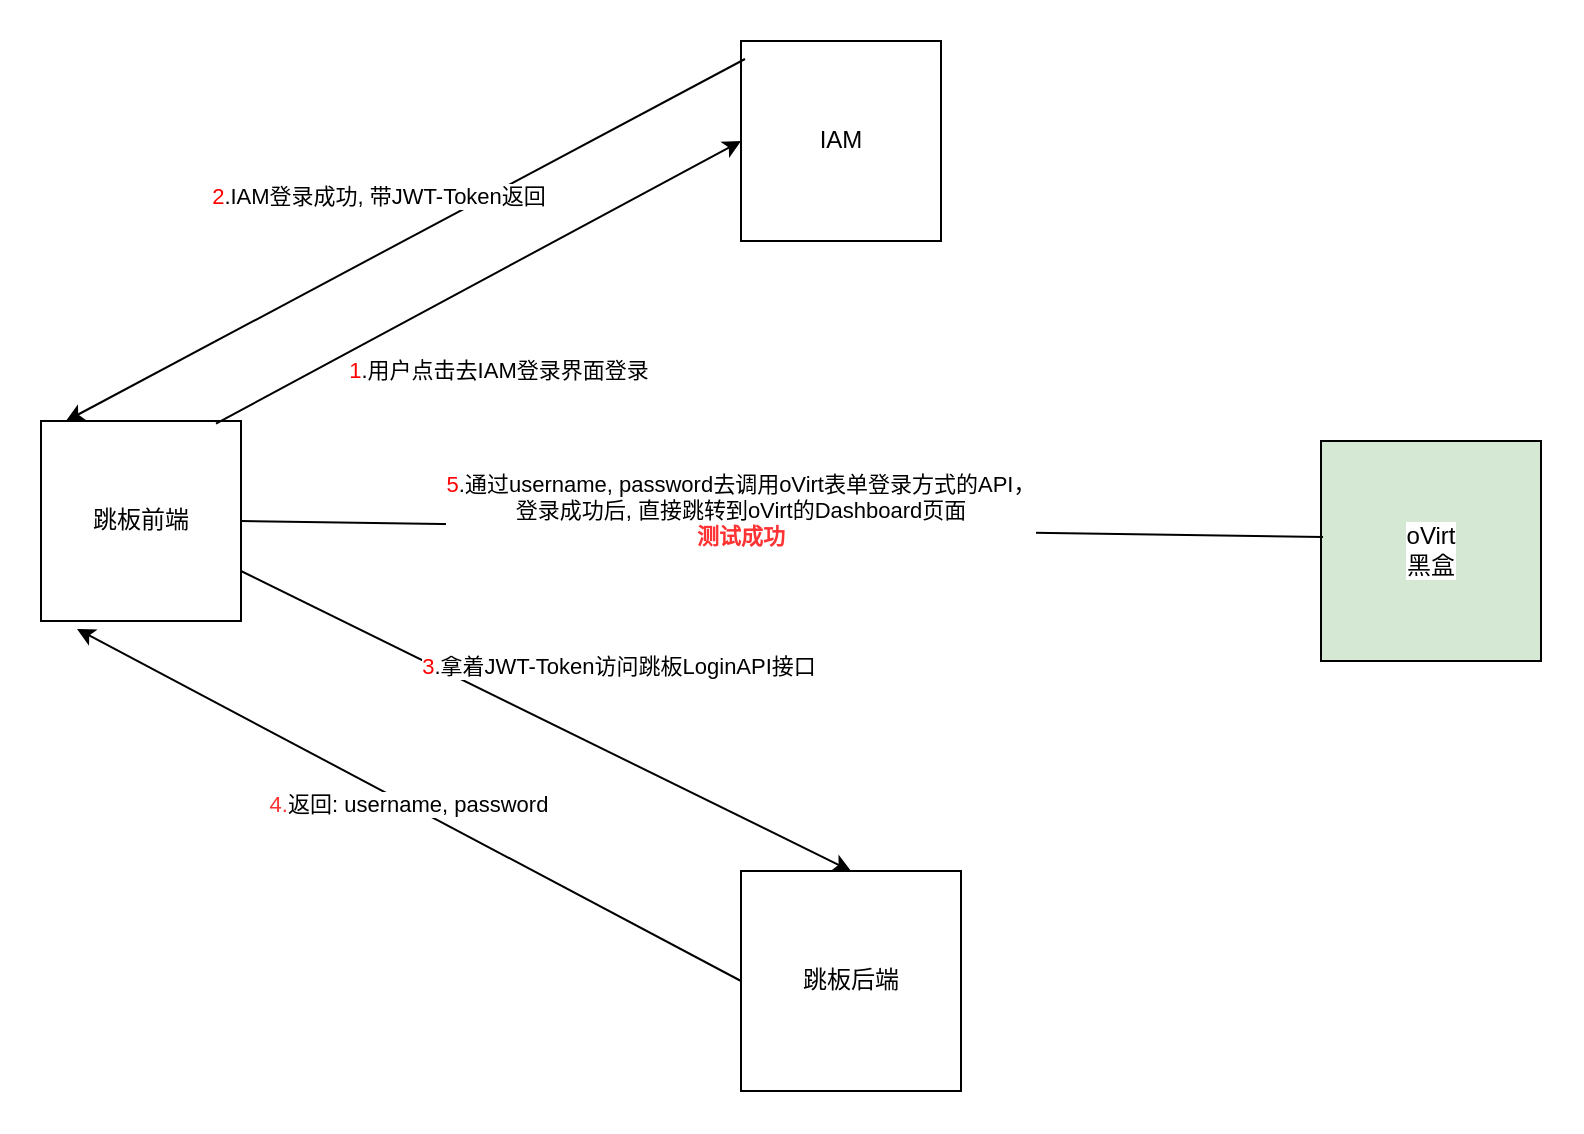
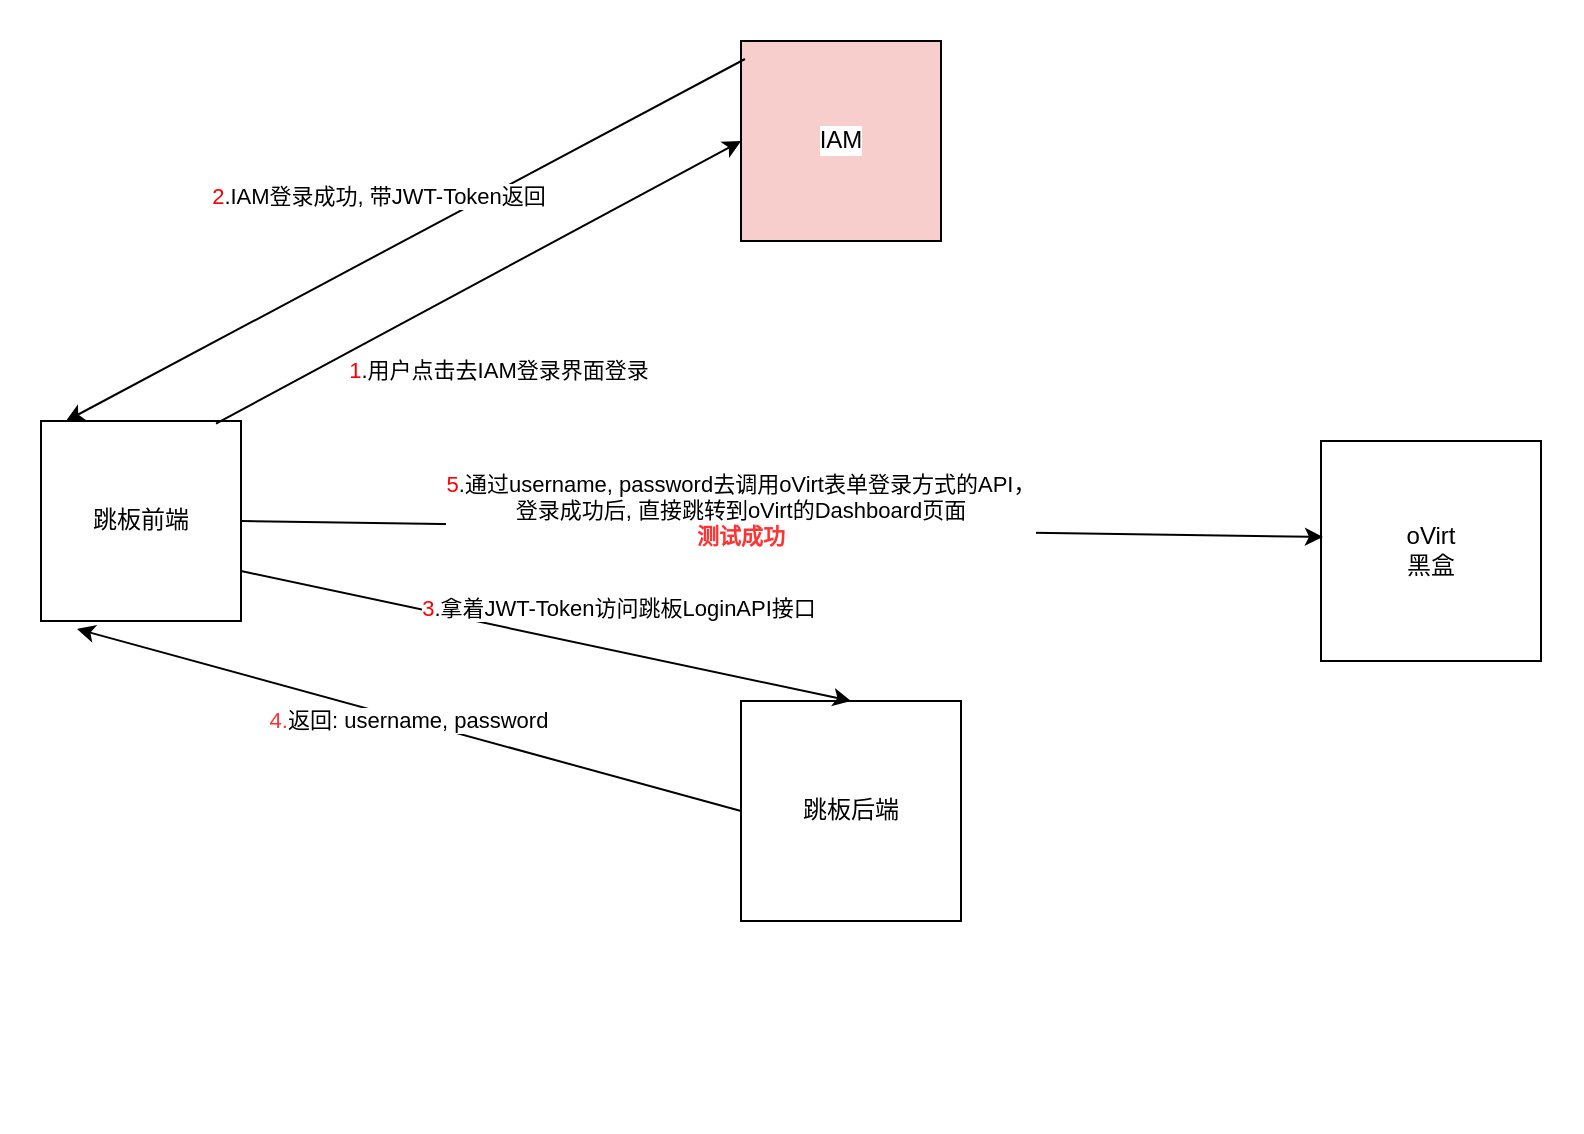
  <mxCell id="0" />
  <mxCell id="1" parent="0" />
  <mxCell id="2" value="跳板前端" style="html=1;aspect=fixed;labelBackgroundColor=default;" parent="1" vertex="1"><mxGeometry x="20" y="210" width="100" height="100" as="geometry" /></mxCell>
- <mxCell id="3" value="IAM" style="html=1;aspect=fixed;labelBackgroundColor=default;" parent="1" vertex="1"><mxGeometry x="370" y="20" width="100" height="100" as="geometry" /></mxCell>
+ <mxCell id="3" value="IAM" style="html=1;aspect=fixed;labelBackgroundColor=default;fillColor=#f8cecc;" parent="1" vertex="1"><mxGeometry x="370" y="20" width="100" height="100" as="geometry" /></mxCell>
  <mxCell id="4" value="&lt;font color=&quot;#ff0000&quot;&gt;1&lt;/font&gt;.用户点击去IAM登录界面登录" style="endArrow=classic;html=1;rounded=0;exitX=0.875;exitY=0.013;exitDx=0;exitDy=0;exitPerimeter=0;entryX=0;entryY=0.5;entryDx=0;entryDy=0;labelBackgroundColor=default;" parent="1" source="2" target="3" edge="1"><mxGeometry x="-0.082" y="-44" width="50" height="50" relative="1" as="geometry"><mxPoint x="350" y="130" as="sourcePoint" /><mxPoint x="400" y="80" as="targetPoint" /><mxPoint as="offset" /></mxGeometry></mxCell>
  <mxCell id="5" value="&lt;font color=&quot;#ff0000&quot;&gt;2&lt;/font&gt;.IAM登录成功, 带JWT-Token返回" style="endArrow=classic;html=1;rounded=0;entryX=0.125;entryY=0;entryDx=0;entryDy=0;entryPerimeter=0;exitX=0.02;exitY=0.09;exitDx=0;exitDy=0;exitPerimeter=0;labelBackgroundColor=default;" parent="1" source="3" target="2" edge="1"><mxGeometry x="0.007" y="-25" width="50" height="50" relative="1" as="geometry"><mxPoint x="280" y="80" as="sourcePoint" /><mxPoint x="130" y="140" as="targetPoint" /><mxPoint as="offset" /><Array as="points" /></mxGeometry></mxCell>
- <mxCell id="6" value="跳板后端" style="html=1;aspect=fixed;labelBackgroundColor=default;" parent="1" vertex="1"><mxGeometry x="370" y="435" width="110" height="110" as="geometry" /></mxCell>
+ <mxCell id="6" value="跳板后端" style="html=1;aspect=fixed;labelBackgroundColor=default;" parent="1" vertex="1"><mxGeometry x="370" y="350" width="110" height="110" as="geometry" /></mxCell>
  <mxCell id="7" value="" style="endArrow=classic;html=1;rounded=0;entryX=0.5;entryY=0;entryDx=0;entryDy=0;exitX=1;exitY=0.75;exitDx=0;exitDy=0;labelBackgroundColor=default;" parent="1" source="2" target="6" edge="1"><mxGeometry width="50" height="50" relative="1" as="geometry"><mxPoint x="350" y="230" as="sourcePoint" /><mxPoint x="400" y="180" as="targetPoint" /></mxGeometry></mxCell>
  <mxCell id="8" value="&lt;font color=&quot;#ff0000&quot;&gt;3&lt;/font&gt;.拿着JWT-Token访问跳板LoginAPI接口" style="edgeLabel;html=1;align=center;verticalAlign=middle;resizable=0;points=[];labelBackgroundColor=default;" parent="7" vertex="1" connectable="0"><mxGeometry x="-0.321" y="4" relative="1" as="geometry"><mxPoint x="84" as="offset" /></mxGeometry></mxCell>
- <mxCell id="9" value="oVirt&lt;br&gt;黑盒" style="html=1;aspect=fixed;labelBackgroundColor=default;fillColor=#d5e8d4;" parent="1" vertex="1"><mxGeometry x="660" y="220" width="110" height="110" as="geometry" /></mxCell>
+ <mxCell id="9" value="oVirt&lt;br&gt;黑盒" style="html=1;aspect=fixed;labelBackgroundColor=default;" parent="1" vertex="1"><mxGeometry x="660" y="220" width="110" height="110" as="geometry" /></mxCell>
  <mxCell id="10" value="&lt;font color=&quot;#ff3333&quot;&gt;4.&lt;/font&gt;返回: username, password" style="endArrow=classic;html=1;rounded=0;entryX=0.18;entryY=1.04;entryDx=0;entryDy=0;entryPerimeter=0;exitX=0;exitY=0.5;exitDx=0;exitDy=0;labelBackgroundColor=default;" parent="1" source="6" target="2" edge="1"><mxGeometry width="50" height="50" relative="1" as="geometry"><mxPoint x="310" y="515" as="sourcePoint" /><mxPoint x="360" y="465" as="targetPoint" /></mxGeometry></mxCell>
- <mxCell id="11" value="" style="endArrow=none;html=1;rounded=0;entryX=0.009;entryY=0.436;entryDx=0;entryDy=0;entryPerimeter=0;exitX=1;exitY=0.5;exitDx=0;exitDy=0;labelBackgroundColor=default;" parent="1" source="2" target="9" edge="1"><mxGeometry width="50" height="50" relative="1" as="geometry"><mxPoint x="200" y="280" as="sourcePoint" /><mxPoint x="250" y="230" as="targetPoint" /></mxGeometry></mxCell>
+ <mxCell id="11" value="" style="endArrow=classic;html=1;rounded=0;entryX=0.009;entryY=0.436;entryDx=0;entryDy=0;entryPerimeter=0;exitX=1;exitY=0.5;exitDx=0;exitDy=0;labelBackgroundColor=default;" parent="1" source="2" target="9" edge="1"><mxGeometry width="50" height="50" relative="1" as="geometry"><mxPoint x="200" y="280" as="sourcePoint" /><mxPoint x="250" y="230" as="targetPoint" /></mxGeometry></mxCell>
  <mxCell id="12" value="&lt;font color=&quot;#ff0000&quot;&gt;5&lt;/font&gt;.通过username, password去调用oVirt表单登录方式的API，&lt;br&gt;登录成功后, 直接跳转到oVirt的Dashboard页面&lt;br&gt;&lt;b&gt;&lt;font color=&quot;#ff3333&quot;&gt;测试成功&lt;/font&gt;&lt;/b&gt;" style="edgeLabel;html=1;align=center;verticalAlign=middle;resizable=0;points=[];labelBackgroundColor=default;" parent="11" vertex="1" connectable="0"><mxGeometry x="-0.183" y="-1" relative="1" as="geometry"><mxPoint x="29" y="-10" as="offset" /></mxGeometry></mxCell>
